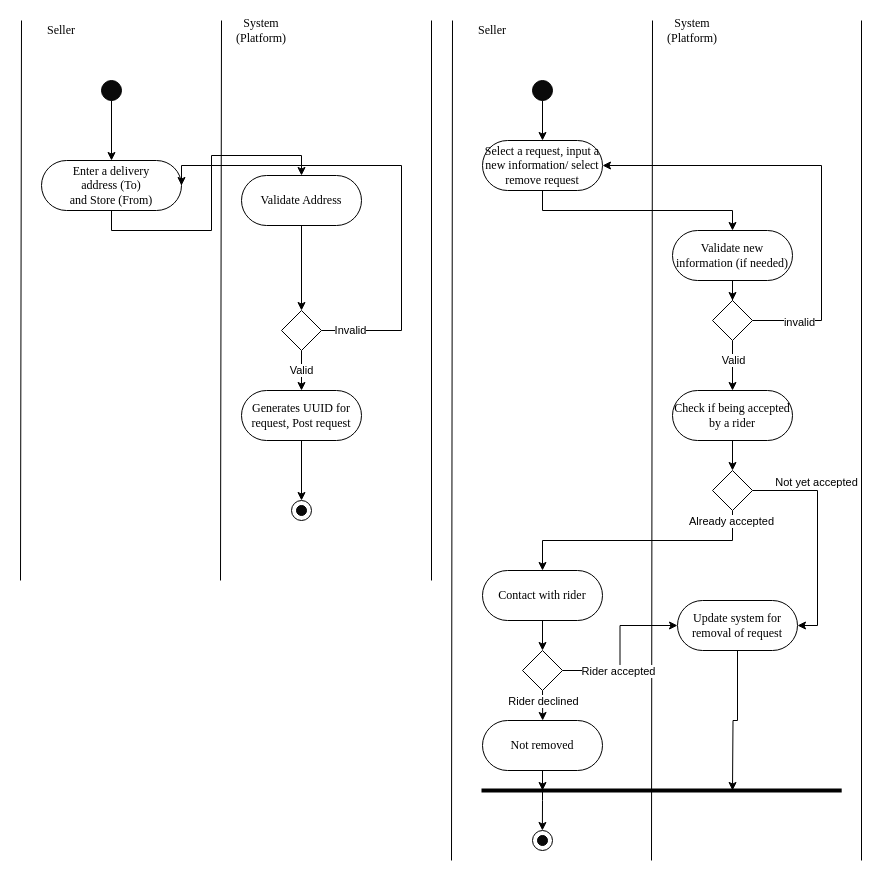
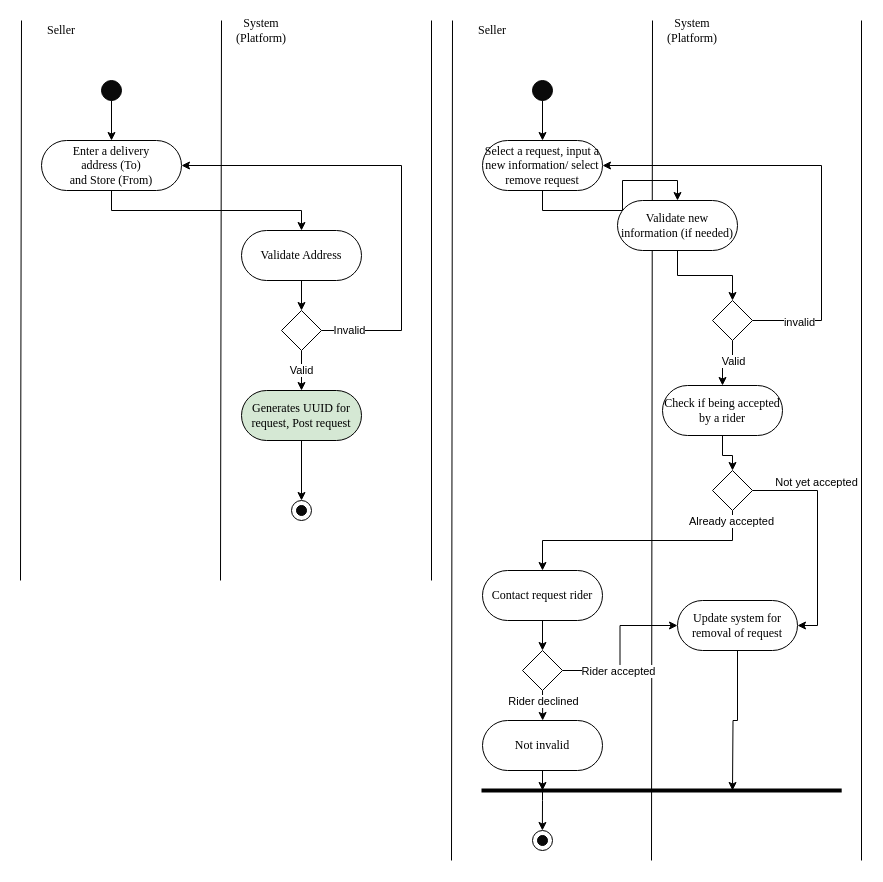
  <mxCell id="0" />
  <mxCell id="1" parent="0" />
  <mxCell id="2" value="Seller" style="text;html=1;strokeColor=none;fillColor=none;align=center;verticalAlign=middle;whiteSpace=wrap;rounded=0;fontSize=12;fontFamily=Times New Roman;" parent="1" vertex="1"><mxGeometry x="21" y="20" width="80" height="20" as="geometry" /></mxCell>
  <mxCell id="3" value="System (Platform)" style="text;html=1;strokeColor=none;fillColor=none;align=center;verticalAlign=middle;whiteSpace=wrap;rounded=0;fontSize=12;fontFamily=Times New Roman;" parent="1" vertex="1"><mxGeometry x="221" y="20" width="80" height="20" as="geometry" /></mxCell>
  <mxCell id="4" value="" style="endArrow=none;html=1;fontFamily=Times New Roman;fontSize=12;" parent="1" edge="1"><mxGeometry width="50" height="50" relative="1" as="geometry"><mxPoint x="20" y="580" as="sourcePoint" /><mxPoint x="21" y="20" as="targetPoint" /></mxGeometry></mxCell>
  <mxCell id="5" value="" style="endArrow=none;html=1;fontFamily=Times New Roman;fontSize=12;" parent="1" edge="1"><mxGeometry width="50" height="50" relative="1" as="geometry"><mxPoint x="220" y="580" as="sourcePoint" /><mxPoint x="221" y="20" as="targetPoint" /></mxGeometry></mxCell>
  <mxCell id="6" style="edgeStyle=orthogonalEdgeStyle;rounded=0;orthogonalLoop=1;jettySize=auto;html=1;exitX=0.5;exitY=1;exitDx=0;exitDy=0;fontFamily=Times New Roman;fontSize=12;" parent="1" source="7" target="10" edge="1"><mxGeometry relative="1" as="geometry"><mxPoint x="111" y="140" as="targetPoint" /></mxGeometry></mxCell>
  <mxCell id="7" value="" style="ellipse;whiteSpace=wrap;html=1;fontFamily=Times New Roman;fontSize=12;fillColor=#0A0A0A;" parent="1" vertex="1"><mxGeometry x="101" y="80" width="20" height="20" as="geometry" /></mxCell>
  <mxCell id="8" value="" style="endArrow=none;html=1;fontFamily=Times New Roman;fontSize=12;" parent="1" edge="1"><mxGeometry width="50" height="50" relative="1" as="geometry"><mxPoint x="431" y="580" as="sourcePoint" /><mxPoint x="431" y="20" as="targetPoint" /></mxGeometry></mxCell>
  <mxCell id="9" style="edgeStyle=orthogonalEdgeStyle;rounded=0;orthogonalLoop=1;jettySize=auto;html=1;exitX=0.5;exitY=1;exitDx=0;exitDy=0;entryX=0.5;entryY=0;entryDx=0;entryDy=0;strokeWidth=1;" parent="1" source="10" target="15" edge="1"><mxGeometry relative="1" as="geometry" /></mxCell>
- <mxCell id="10" value="Enter a delivery &lt;br&gt;address (To)&lt;br&gt;and Store (From)" style="rounded=1;whiteSpace=wrap;html=1;fontFamily=Times New Roman;fontSize=12;arcSize=50;" parent="1" vertex="1"><mxGeometry x="41" y="160" width="140" height="50" as="geometry" /></mxCell>
+ <mxCell id="10" value="Enter a delivery &lt;br&gt;address (To)&lt;br&gt;and Store (From)" style="rounded=1;whiteSpace=wrap;html=1;fontFamily=Times New Roman;fontSize=12;arcSize=50;" parent="1" vertex="1"><mxGeometry x="41" y="140" width="140" height="50" as="geometry" /></mxCell>
  <mxCell id="11" value="" style="group" parent="1" vertex="1" connectable="0"><mxGeometry x="291" y="500" width="20" height="20" as="geometry" /></mxCell>
  <mxCell id="12" value="" style="ellipse;whiteSpace=wrap;html=1;fontFamily=Times New Roman;fontSize=12;fillColor=#FFFFFF;" parent="11" vertex="1"><mxGeometry width="20" height="20" as="geometry" /></mxCell>
  <mxCell id="13" value="" style="ellipse;whiteSpace=wrap;html=1;fontFamily=Times New Roman;fontSize=12;fillColor=#0A0A0A;" parent="11" vertex="1"><mxGeometry x="5" y="5" width="10" height="10" as="geometry" /></mxCell>
  <mxCell id="14" style="edgeStyle=orthogonalEdgeStyle;rounded=0;orthogonalLoop=1;jettySize=auto;html=1;exitX=0.5;exitY=1;exitDx=0;exitDy=0;strokeWidth=1;" parent="1" source="15" target="19" edge="1"><mxGeometry relative="1" as="geometry" /></mxCell>
- <mxCell id="15" value="Validate Address" style="rounded=1;whiteSpace=wrap;html=1;fontFamily=Times New Roman;fontSize=12;arcSize=50;" parent="1" vertex="1"><mxGeometry x="241" y="175" width="120" height="50" as="geometry" /></mxCell>
+ <mxCell id="15" value="Validate Address" style="rounded=1;whiteSpace=wrap;html=1;fontFamily=Times New Roman;fontSize=12;arcSize=50;" parent="1" vertex="1"><mxGeometry x="241" y="230" width="120" height="50" as="geometry" /></mxCell>
  <mxCell id="16" style="edgeStyle=orthogonalEdgeStyle;rounded=0;orthogonalLoop=1;jettySize=auto;html=1;exitX=1;exitY=0.5;exitDx=0;exitDy=0;entryX=1;entryY=0.5;entryDx=0;entryDy=0;strokeWidth=1;" parent="1" source="19" target="10" edge="1"><mxGeometry relative="1" as="geometry"><Array as="points"><mxPoint x="401" y="330" /><mxPoint x="401" y="165" /></Array></mxGeometry></mxCell>
  <mxCell id="17" value="Invalid" style="edgeLabel;html=1;align=center;verticalAlign=middle;resizable=0;points=[];" parent="16" vertex="1" connectable="0"><mxGeometry x="-0.935" y="-1" relative="1" as="geometry"><mxPoint x="12.29" y="-1.01" as="offset" /></mxGeometry></mxCell>
  <mxCell id="18" value="Valid" style="edgeStyle=orthogonalEdgeStyle;rounded=0;orthogonalLoop=1;jettySize=auto;html=1;exitX=0.5;exitY=1;exitDx=0;exitDy=0;strokeWidth=1;entryX=0.5;entryY=0;entryDx=0;entryDy=0;" parent="1" source="19" target="21" edge="1"><mxGeometry relative="1" as="geometry"><mxPoint x="391" y="380" as="targetPoint" /></mxGeometry></mxCell>
  <mxCell id="19" value="" style="rhombus;whiteSpace=wrap;html=1;" parent="1" vertex="1"><mxGeometry x="281" y="310" width="40" height="40" as="geometry" /></mxCell>
  <mxCell id="20" style="edgeStyle=orthogonalEdgeStyle;rounded=0;orthogonalLoop=1;jettySize=auto;html=1;exitX=0.5;exitY=1;exitDx=0;exitDy=0;strokeWidth=1;entryX=0.5;entryY=0;entryDx=0;entryDy=0;" parent="1" source="21" target="12" edge="1"><mxGeometry relative="1" as="geometry"><mxPoint x="311" y="500" as="targetPoint" /></mxGeometry></mxCell>
- <mxCell id="21" value="Generates UUID for request, Post request" style="rounded=1;whiteSpace=wrap;html=1;fontFamily=Times New Roman;fontSize=12;arcSize=50;" parent="1" vertex="1"><mxGeometry x="241" y="390" width="120" height="50" as="geometry" /></mxCell>
+ <mxCell id="21" value="Generates UUID for request, Post request" style="rounded=1;whiteSpace=wrap;html=1;fontFamily=Times New Roman;fontSize=12;arcSize=50;fillColor=#d5e8d4;" parent="1" vertex="1"><mxGeometry x="241" y="390" width="120" height="50" as="geometry" /></mxCell>
  <mxCell id="22" value="Seller" style="text;html=1;strokeColor=none;fillColor=none;align=center;verticalAlign=middle;whiteSpace=wrap;rounded=0;fontSize=12;fontFamily=Times New Roman;" parent="1" vertex="1"><mxGeometry x="452" y="20" width="80" height="20" as="geometry" /></mxCell>
  <mxCell id="23" value="System (Platform)" style="text;html=1;strokeColor=none;fillColor=none;align=center;verticalAlign=middle;whiteSpace=wrap;rounded=0;fontSize=12;fontFamily=Times New Roman;" parent="1" vertex="1"><mxGeometry x="652" y="20" width="80" height="20" as="geometry" /></mxCell>
  <mxCell id="24" value="" style="endArrow=none;html=1;fontFamily=Times New Roman;fontSize=12;" parent="1" edge="1"><mxGeometry width="50" height="50" relative="1" as="geometry"><mxPoint x="451" y="860" as="sourcePoint" /><mxPoint x="452" y="20" as="targetPoint" /></mxGeometry></mxCell>
  <mxCell id="25" value="" style="endArrow=none;html=1;fontFamily=Times New Roman;fontSize=12;" parent="1" edge="1"><mxGeometry width="50" height="50" relative="1" as="geometry"><mxPoint x="651" y="860" as="sourcePoint" /><mxPoint x="652" y="20" as="targetPoint" /></mxGeometry></mxCell>
  <mxCell id="26" style="edgeStyle=orthogonalEdgeStyle;rounded=0;orthogonalLoop=1;jettySize=auto;html=1;exitX=0.5;exitY=1;exitDx=0;exitDy=0;fontFamily=Times New Roman;fontSize=12;" parent="1" source="27" target="30" edge="1"><mxGeometry relative="1" as="geometry"><mxPoint x="542" y="140" as="targetPoint" /></mxGeometry></mxCell>
  <mxCell id="27" value="" style="ellipse;whiteSpace=wrap;html=1;fontFamily=Times New Roman;fontSize=12;fillColor=#0A0A0A;" parent="1" vertex="1"><mxGeometry x="532" y="80" width="20" height="20" as="geometry" /></mxCell>
  <mxCell id="28" value="" style="endArrow=none;html=1;fontFamily=Times New Roman;fontSize=12;" parent="1" edge="1"><mxGeometry width="50" height="50" relative="1" as="geometry"><mxPoint x="861" y="860" as="sourcePoint" /><mxPoint x="861" y="20" as="targetPoint" /></mxGeometry></mxCell>
  <mxCell id="29" style="edgeStyle=orthogonalEdgeStyle;rounded=0;orthogonalLoop=1;jettySize=auto;html=1;exitX=0.5;exitY=1;exitDx=0;exitDy=0;entryX=0.5;entryY=0;entryDx=0;entryDy=0;strokeWidth=1;" parent="1" source="30" target="54" edge="1"><mxGeometry relative="1" as="geometry" /></mxCell>
  <mxCell id="30" value="Select a request, input a new information/ select remove request" style="rounded=1;whiteSpace=wrap;html=1;fontFamily=Times New Roman;fontSize=12;arcSize=50;" parent="1" vertex="1"><mxGeometry x="482" y="140" width="120" height="50" as="geometry" /></mxCell>
  <mxCell id="31" style="edgeStyle=orthogonalEdgeStyle;rounded=0;orthogonalLoop=1;jettySize=auto;html=1;exitX=0.5;exitY=1;exitDx=0;exitDy=0;strokeWidth=1;" parent="1" source="32" target="36" edge="1"><mxGeometry relative="1" as="geometry" /></mxCell>
- <mxCell id="32" value="Check if being accepted by a rider" style="rounded=1;whiteSpace=wrap;html=1;fontFamily=Times New Roman;fontSize=12;arcSize=50;" parent="1" vertex="1"><mxGeometry x="672" y="390" width="120" height="50" as="geometry" /></mxCell>
+ <mxCell id="32" value="Check if being accepted by a rider" style="rounded=1;whiteSpace=wrap;html=1;fontFamily=Times New Roman;fontSize=12;arcSize=50;" parent="1" vertex="1"><mxGeometry x="662" y="385" width="120" height="50" as="geometry" /></mxCell>
  <mxCell id="33" value="Already accepted" style="edgeStyle=orthogonalEdgeStyle;rounded=0;orthogonalLoop=1;jettySize=auto;html=1;exitX=0.5;exitY=1;exitDx=0;exitDy=0;strokeWidth=1;entryX=0.5;entryY=0;entryDx=0;entryDy=0;" parent="1" source="36" target="38" edge="1"><mxGeometry x="-0.913" y="-1" relative="1" as="geometry"><mxPoint x="822" y="540" as="targetPoint" /><mxPoint as="offset" /></mxGeometry></mxCell>
  <mxCell id="34" style="edgeStyle=orthogonalEdgeStyle;rounded=0;orthogonalLoop=1;jettySize=auto;html=1;exitX=1;exitY=0.5;exitDx=0;exitDy=0;entryX=1;entryY=0.5;entryDx=0;entryDy=0;strokeWidth=1;" parent="1" source="36" target="47" edge="1"><mxGeometry relative="1" as="geometry" /></mxCell>
  <mxCell id="35" value="Not yet accepted" style="edgeLabel;html=1;align=center;verticalAlign=middle;resizable=0;points=[];" parent="34" vertex="1" connectable="0"><mxGeometry x="-0.029" y="-2" relative="1" as="geometry"><mxPoint y="-50.83" as="offset" /></mxGeometry></mxCell>
  <mxCell id="36" value="" style="rhombus;whiteSpace=wrap;html=1;" parent="1" vertex="1"><mxGeometry x="712" y="470" width="40" height="40" as="geometry" /></mxCell>
  <mxCell id="37" style="edgeStyle=orthogonalEdgeStyle;rounded=0;orthogonalLoop=1;jettySize=auto;html=1;exitX=0.5;exitY=1;exitDx=0;exitDy=0;strokeWidth=1;" parent="1" source="38" target="43" edge="1"><mxGeometry relative="1" as="geometry" /></mxCell>
- <mxCell id="38" value="Contact with rider" style="rounded=1;whiteSpace=wrap;html=1;fontFamily=Times New Roman;fontSize=12;arcSize=50;" parent="1" vertex="1"><mxGeometry x="482" y="570" width="120" height="50" as="geometry" /></mxCell>
+ <mxCell id="38" value="Contact request rider" style="rounded=1;whiteSpace=wrap;html=1;fontFamily=Times New Roman;fontSize=12;arcSize=50;" parent="1" vertex="1"><mxGeometry x="482" y="570" width="120" height="50" as="geometry" /></mxCell>
  <mxCell id="39" style="edgeStyle=orthogonalEdgeStyle;rounded=0;orthogonalLoop=1;jettySize=auto;html=1;exitX=1;exitY=0.5;exitDx=0;exitDy=0;strokeWidth=1;entryX=0;entryY=0.5;entryDx=0;entryDy=0;" parent="1" source="43" target="47" edge="1"><mxGeometry relative="1" as="geometry"><mxPoint x="601" y="670.333" as="targetPoint" /></mxGeometry></mxCell>
  <mxCell id="40" value="Rider accepted" style="edgeLabel;html=1;align=center;verticalAlign=middle;resizable=0;points=[];" vertex="1" connectable="0" parent="39"><mxGeometry x="-0.751" relative="1" as="geometry"><mxPoint x="35.33" as="offset" /></mxGeometry></mxCell>
  <mxCell id="41" style="edgeStyle=orthogonalEdgeStyle;rounded=0;orthogonalLoop=1;jettySize=auto;html=1;exitX=0.5;exitY=1;exitDx=0;exitDy=0;strokeWidth=1;" parent="1" source="43" edge="1"><mxGeometry relative="1" as="geometry"><mxPoint x="542.167" y="720" as="targetPoint" /></mxGeometry></mxCell>
  <mxCell id="42" value="Rider declined" style="edgeLabel;html=1;align=center;verticalAlign=middle;resizable=0;points=[];" vertex="1" connectable="0" parent="41"><mxGeometry x="-0.245" relative="1" as="geometry"><mxPoint as="offset" /></mxGeometry></mxCell>
  <mxCell id="43" value="" style="rhombus;whiteSpace=wrap;html=1;" parent="1" vertex="1"><mxGeometry x="522" y="650" width="40" height="40" as="geometry" /></mxCell>
  <mxCell id="44" style="edgeStyle=orthogonalEdgeStyle;rounded=0;orthogonalLoop=1;jettySize=auto;html=1;exitX=0.5;exitY=1;exitDx=0;exitDy=0;strokeWidth=1;" parent="1" source="45" edge="1"><mxGeometry relative="1" as="geometry"><mxPoint x="542" y="790" as="targetPoint" /></mxGeometry></mxCell>
- <mxCell id="45" value="Not removed" style="rounded=1;whiteSpace=wrap;html=1;fontFamily=Times New Roman;fontSize=12;arcSize=50;" parent="1" vertex="1"><mxGeometry x="482" y="720" width="120" height="50" as="geometry" /></mxCell>
+ <mxCell id="45" value="Not invalid" style="rounded=1;whiteSpace=wrap;html=1;fontFamily=Times New Roman;fontSize=12;arcSize=50;" parent="1" vertex="1"><mxGeometry x="482" y="720" width="120" height="50" as="geometry" /></mxCell>
  <mxCell id="46" style="edgeStyle=orthogonalEdgeStyle;rounded=0;orthogonalLoop=1;jettySize=auto;html=1;exitX=0.5;exitY=1;exitDx=0;exitDy=0;strokeWidth=1;" parent="1" source="47" edge="1"><mxGeometry relative="1" as="geometry"><mxPoint x="732" y="790" as="targetPoint" /></mxGeometry></mxCell>
  <mxCell id="47" value="Update system for removal of request" style="rounded=1;whiteSpace=wrap;html=1;fontFamily=Times New Roman;fontSize=12;arcSize=50;" parent="1" vertex="1"><mxGeometry x="677" y="600" width="120" height="50" as="geometry" /></mxCell>
  <mxCell id="48" value="" style="group" parent="1" vertex="1" connectable="0"><mxGeometry x="532" y="830" width="20" height="20" as="geometry" /></mxCell>
  <mxCell id="49" value="" style="ellipse;whiteSpace=wrap;html=1;fontFamily=Times New Roman;fontSize=12;fillColor=#FFFFFF;" parent="48" vertex="1"><mxGeometry width="20" height="20" as="geometry" /></mxCell>
  <mxCell id="50" value="" style="ellipse;whiteSpace=wrap;html=1;fontFamily=Times New Roman;fontSize=12;fillColor=#0A0A0A;" parent="48" vertex="1"><mxGeometry x="5" y="5" width="10" height="10" as="geometry" /></mxCell>
  <mxCell id="51" style="edgeStyle=orthogonalEdgeStyle;rounded=0;orthogonalLoop=1;jettySize=auto;html=1;strokeWidth=1;" parent="1" edge="1"><mxGeometry relative="1" as="geometry"><mxPoint x="542" y="790" as="sourcePoint" /><mxPoint x="541.9" y="830" as="targetPoint" /><Array as="points"><mxPoint x="542" y="800" /><mxPoint x="542" y="800" /></Array></mxGeometry></mxCell>
  <mxCell id="52" value="" style="endArrow=none;html=1;strokeWidth=4;" parent="1" edge="1"><mxGeometry width="50" height="50" relative="1" as="geometry"><mxPoint x="481" y="790" as="sourcePoint" /><mxPoint x="841.194" y="790" as="targetPoint" /></mxGeometry></mxCell>
  <mxCell id="53" style="edgeStyle=orthogonalEdgeStyle;rounded=0;orthogonalLoop=1;jettySize=auto;html=1;exitX=0.5;exitY=1;exitDx=0;exitDy=0;" edge="1" parent="1" source="54" target="59"><mxGeometry relative="1" as="geometry" /></mxCell>
- <mxCell id="54" value="Validate new information (if needed)" style="rounded=1;whiteSpace=wrap;html=1;fontFamily=Times New Roman;fontSize=12;arcSize=50;" vertex="1" parent="1"><mxGeometry x="672" y="230" width="120" height="50" as="geometry" /></mxCell>
+ <mxCell id="54" value="Validate new information (if needed)" style="rounded=1;whiteSpace=wrap;html=1;fontFamily=Times New Roman;fontSize=12;arcSize=50;" vertex="1" parent="1"><mxGeometry x="617" y="200" width="120" height="50" as="geometry" /></mxCell>
  <mxCell id="55" style="edgeStyle=orthogonalEdgeStyle;rounded=0;orthogonalLoop=1;jettySize=auto;html=1;exitX=0.5;exitY=1;exitDx=0;exitDy=0;" edge="1" parent="1" source="59" target="32"><mxGeometry relative="1" as="geometry" /></mxCell>
  <mxCell id="56" value="Valid" style="edgeLabel;html=1;align=center;verticalAlign=middle;resizable=0;points=[];" vertex="1" connectable="0" parent="55"><mxGeometry x="-0.756" relative="1" as="geometry"><mxPoint y="13.95" as="offset" /></mxGeometry></mxCell>
  <mxCell id="57" style="edgeStyle=orthogonalEdgeStyle;rounded=0;orthogonalLoop=1;jettySize=auto;html=1;exitX=1;exitY=0.5;exitDx=0;exitDy=0;entryX=1;entryY=0.5;entryDx=0;entryDy=0;" edge="1" parent="1" source="59" target="30"><mxGeometry relative="1" as="geometry"><Array as="points"><mxPoint x="821" y="320" /><mxPoint x="821" y="165" /></Array></mxGeometry></mxCell>
  <mxCell id="58" value="invalid" style="edgeLabel;html=1;align=center;verticalAlign=middle;resizable=0;points=[];" vertex="1" connectable="0" parent="57"><mxGeometry x="-0.794" y="-1" relative="1" as="geometry"><mxPoint as="offset" /></mxGeometry></mxCell>
  <mxCell id="59" value="" style="rhombus;whiteSpace=wrap;html=1;" vertex="1" parent="1"><mxGeometry x="712" y="300" width="40" height="40" as="geometry" /></mxCell>
